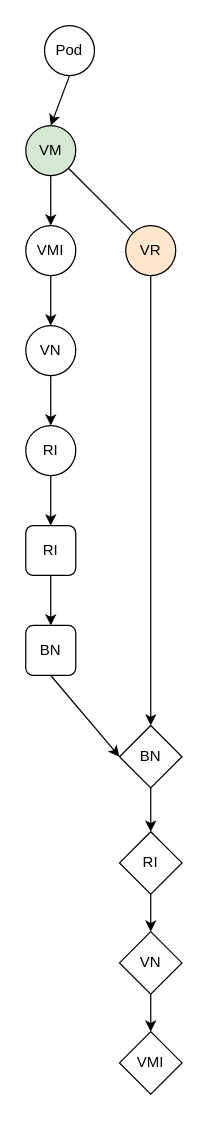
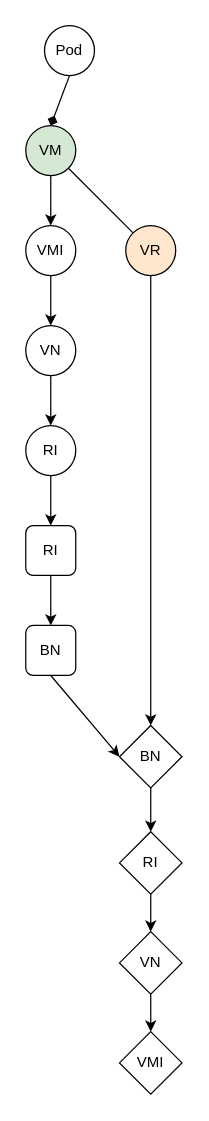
  <mxCell id="0" />
  <mxCell id="1" parent="0" />
- <mxCell id="2" style="edgeStyle=none;rounded=0;orthogonalLoop=1;jettySize=auto;html=1;exitX=0.5;exitY=1;exitDx=0;exitDy=0;entryX=0.5;entryY=0;entryDx=0;entryDy=0;" edge="1" parent="1" source="3" target="5"><mxGeometry relative="1" as="geometry" /></mxCell>
+ <mxCell id="2" style="edgeStyle=none;rounded=0;orthogonalLoop=1;jettySize=auto;html=1;exitX=0.5;exitY=1;exitDx=0;exitDy=0;entryX=0.5;entryY=0;entryDx=0;entryDy=0;endArrow=diamond;" edge="1" parent="1" source="3" target="5"><mxGeometry relative="1" as="geometry" /></mxCell>
  <mxCell id="3" value="Pod" style="ellipse;whiteSpace=wrap;html=1;aspect=fixed;" vertex="1" parent="1"><mxGeometry x="35" y="20" width="40" height="40" as="geometry" /></mxCell>
  <mxCell id="4" style="edgeStyle=none;rounded=0;orthogonalLoop=1;jettySize=auto;html=1;exitX=0.5;exitY=1;exitDx=0;exitDy=0;entryX=0.5;entryY=0;entryDx=0;entryDy=0;" edge="1" parent="1" source="5" target="7"><mxGeometry relative="1" as="geometry" /></mxCell>
  <mxCell id="5" value="VM" style="ellipse;whiteSpace=wrap;html=1;aspect=fixed;fillColor=#d5e8d4;" vertex="1" parent="1"><mxGeometry x="20" y="100" width="40" height="40" as="geometry" /></mxCell>
  <mxCell id="6" style="edgeStyle=none;rounded=0;orthogonalLoop=1;jettySize=auto;html=1;entryX=0.5;entryY=0;entryDx=0;entryDy=0;" edge="1" parent="1" source="7" target="9"><mxGeometry relative="1" as="geometry" /></mxCell>
  <mxCell id="7" value="VMI" style="ellipse;whiteSpace=wrap;html=1;aspect=fixed;" vertex="1" parent="1"><mxGeometry x="20" y="180" width="40" height="40" as="geometry" /></mxCell>
  <mxCell id="8" style="edgeStyle=none;rounded=0;orthogonalLoop=1;jettySize=auto;html=1;exitX=0.5;exitY=1;exitDx=0;exitDy=0;entryX=0.5;entryY=0;entryDx=0;entryDy=0;" edge="1" parent="1" source="9" target="11"><mxGeometry relative="1" as="geometry" /></mxCell>
  <mxCell id="9" value="VN" style="ellipse;whiteSpace=wrap;html=1;aspect=fixed;" vertex="1" parent="1"><mxGeometry x="20" y="260" width="40" height="40" as="geometry" /></mxCell>
  <mxCell id="10" style="edgeStyle=none;rounded=0;orthogonalLoop=1;jettySize=auto;html=1;exitX=0.5;exitY=1;exitDx=0;exitDy=0;entryX=0.5;entryY=0;entryDx=0;entryDy=0;" edge="1" parent="1" source="11" target="13"><mxGeometry relative="1" as="geometry" /></mxCell>
  <mxCell id="11" value="RI" style="ellipse;whiteSpace=wrap;html=1;aspect=fixed;" vertex="1" parent="1"><mxGeometry x="20" y="340" width="40" height="40" as="geometry" /></mxCell>
  <mxCell id="12" style="edgeStyle=none;rounded=0;orthogonalLoop=1;jettySize=auto;html=1;exitX=0.5;exitY=1;exitDx=0;exitDy=0;entryX=0.5;entryY=0;entryDx=0;entryDy=0;" edge="1" parent="1" source="13" target="15"><mxGeometry relative="1" as="geometry" /></mxCell>
  <mxCell id="13" value="RI" style="rounded=1;whiteSpace=wrap;html=1;" vertex="1" parent="1"><mxGeometry x="20" y="420" width="40" height="40" as="geometry" /></mxCell>
  <mxCell id="14" style="edgeStyle=none;rounded=0;orthogonalLoop=1;jettySize=auto;html=1;exitX=0.5;exitY=1;exitDx=0;exitDy=0;entryX=0;entryY=0.5;entryDx=0;entryDy=0;" edge="1" parent="1" source="15" target="25"><mxGeometry relative="1" as="geometry" /></mxCell>
  <mxCell id="15" value="BN" style="rounded=1;whiteSpace=wrap;html=1;" vertex="1" parent="1"><mxGeometry x="20" y="500" width="40" height="40" as="geometry" /></mxCell>
  <mxCell id="16" style="edgeStyle=none;rounded=0;orthogonalLoop=1;jettySize=auto;html=1;exitX=0.5;exitY=1;exitDx=0;exitDy=0;entryX=0.5;entryY=0;entryDx=0;entryDy=0;" edge="1" parent="1" source="17" target="19"><mxGeometry relative="1" as="geometry" /></mxCell>
  <mxCell id="17" value="RI" style="rhombus;whiteSpace=wrap;html=1;" vertex="1" parent="1"><mxGeometry x="95" y="665" width="50" height="50" as="geometry" /></mxCell>
  <mxCell id="18" style="edgeStyle=none;rounded=0;orthogonalLoop=1;jettySize=auto;html=1;exitX=0.5;exitY=1;exitDx=0;exitDy=0;entryX=0.5;entryY=0;entryDx=0;entryDy=0;" edge="1" parent="1" source="19" target="20"><mxGeometry relative="1" as="geometry" /></mxCell>
  <mxCell id="19" value="VN" style="rhombus;whiteSpace=wrap;html=1;" vertex="1" parent="1"><mxGeometry x="95" y="745" width="50" height="50" as="geometry" /></mxCell>
  <mxCell id="20" value="VMI" style="rhombus;whiteSpace=wrap;html=1;" vertex="1" parent="1"><mxGeometry x="95" y="825" width="50" height="50" as="geometry" /></mxCell>
  <mxCell id="21" style="edgeStyle=none;rounded=0;orthogonalLoop=1;jettySize=auto;html=1;exitX=1;exitY=1;exitDx=0;exitDy=0;entryX=0;entryY=0;entryDx=0;entryDy=0;endArrow=none;" edge="1" parent="1" source="5" target="23"><mxGeometry relative="1" as="geometry"><mxPoint x="120" y="140" as="sourcePoint" /></mxGeometry></mxCell>
  <mxCell id="22" style="edgeStyle=none;rounded=0;orthogonalLoop=1;jettySize=auto;html=1;exitX=0.5;exitY=1;exitDx=0;exitDy=0;entryX=0.5;entryY=0;entryDx=0;entryDy=0;" edge="1" parent="1" source="23" target="25"><mxGeometry relative="1" as="geometry" /></mxCell>
  <mxCell id="23" value="VR" style="ellipse;whiteSpace=wrap;html=1;aspect=fixed;fillColor=#ffe6cc;" vertex="1" parent="1"><mxGeometry x="100" y="180" width="40" height="40" as="geometry" /></mxCell>
  <mxCell id="24" style="edgeStyle=none;rounded=0;orthogonalLoop=1;jettySize=auto;html=1;exitX=0.5;exitY=1;exitDx=0;exitDy=0;entryX=0.5;entryY=0;entryDx=0;entryDy=0;" edge="1" parent="1" source="25" target="17"><mxGeometry relative="1" as="geometry" /></mxCell>
  <mxCell id="25" value="BN" style="rhombus;whiteSpace=wrap;html=1;" vertex="1" parent="1"><mxGeometry x="95" y="580" width="50" height="50" as="geometry" /></mxCell>
